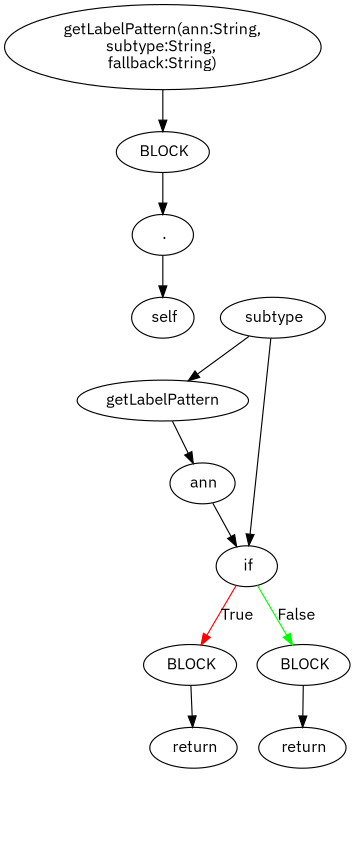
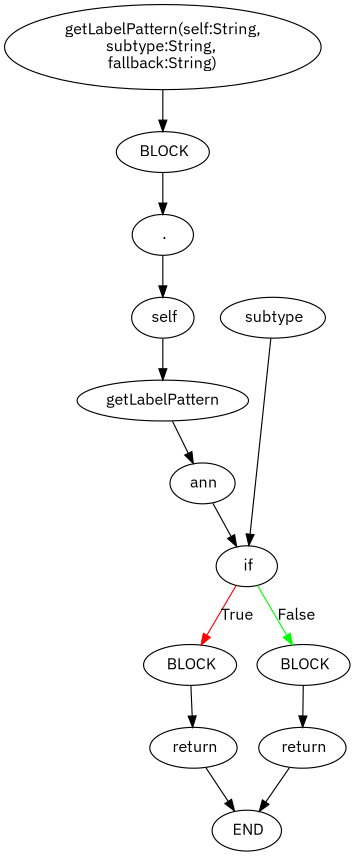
  digraph {
    fontname="IBM Plex Sans"
    node [fontname="IBM Plex Sans"]
    edge [color=black fontname="IBM Plex Sans"]
-   n1 [label=" getLabelPattern(ann:String, \nsubtype:String, \nfallback:String)"]
+   n1 [label=" getLabelPattern(self:String, \nsubtype:String, \nfallback:String)"]
    n2 [label=" BLOCK"]
    n3 [label=" ."]
    n4 [label=" self"]
    n5 [label=getLabelPattern]
    n6 [label=" ann"]
    n7 [label=" if"]
    n8 [label=" subtype"]
    n9 [label=" BLOCK"]
    n10 [label=" BLOCK"]
    n11 [label=" return"]
    n12 [label=" return"]
+   n13 [label=" END"]
    n1 -> n2
    n2 -> n3
    n3 -> n4
-   n8 -> n5
+   n4 -> n5
    n5 -> n6
    n6 -> n7
    n7 -> n9 [color=red label=True]
    n7 -> n10 [color=green label=False]
    n8 -> n7
    n9 -> n11
    n10 -> n12
+   n11 -> n13
+   n12 -> n13
  }
